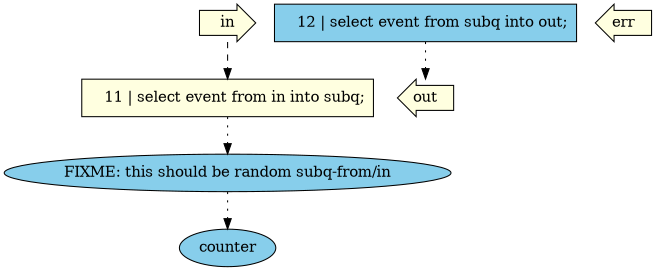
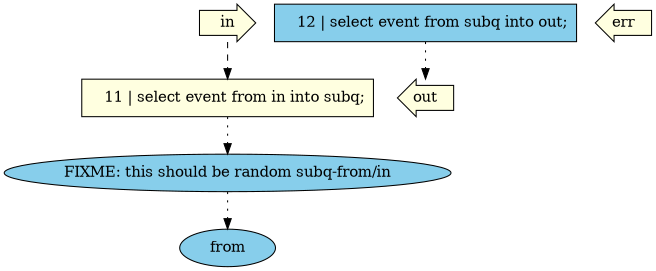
  digraph {
    node [fillcolor=lightyellow style=filled]
    edge [style=dotted]
    n1 [label=in shape=rarrow]
    n2 [label="   11 | select event from in into subq;" shape=box]
    n3 [fillcolor=skyblue label="FIXME: this should be random subq-from/in"]
    n4 [label=out shape=larrow]
    n5 [label=err shape=larrow]
-   n6 [fillcolor=skyblue label=counter]
+   n6 [fillcolor=skyblue label=from]
    n7 [fillcolor=skyblue label="   12 | select event from subq into out;" shape=box]
    n1 -> n2 [style=dashed]
    n2 -> n3
    n3 -> n6
    n7 -> n4
  }
